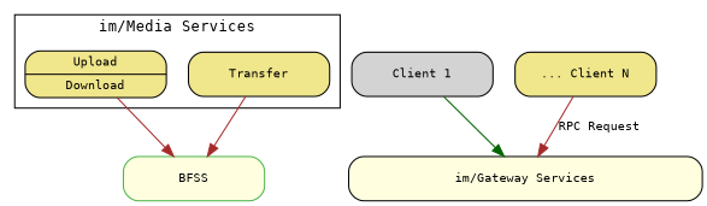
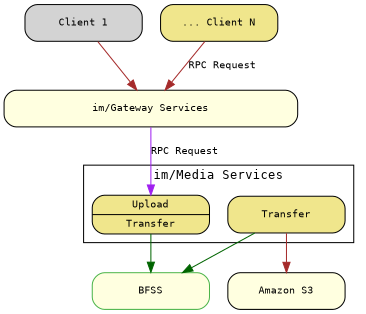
  digraph {
    fontname=Consolas
    fontsize=12
    node [fillcolor=khaki fontname=Consolas fontsize=10 shape=Mrecord style=filled]
    edge [color=darkgreen fontname=Consolas fontsize=10]
-   n1 [label="{Upload |Download }" width=1.6]
+   n1 [label="{Upload |Transfer }" width=1.6]
    n2 [label=Transfer width=1.6]
    n3 [color="#4BB449" fillcolor=lightyellow label=BFSS width=1.6]
+   n4 [fillcolor=lightyellow label="Amazon S3" width=1.6]
    n5 [fillcolor=lightyellow label="im/Gateway Services" width=4]
    n6 [fillcolor=lightgrey label="Client 1" width=1.6]
    n7 [label="... Client N" width=1.6]
    subgraph cluster_1 {
      label="im/Media Services"
      rankdir=LR
      subgraph sub_2 {
        label="im/Media Services"
        rank=same
        rankdir=LR
        n1
        n2
      }
    }
-   n1 -> n3 [color=brown]
-   n2 -> n3 [color=brown]
-   n6 -> n5
+   n1 -> n3
+   n2 -> n3
+   n2 -> n4 [color=brown]
+   n5 -> n1 [color=purple label="RPC Request"]
+   n6 -> n5 [color=brown]
    n7 -> n5 [color=brown label="RPC Request"]
  }
